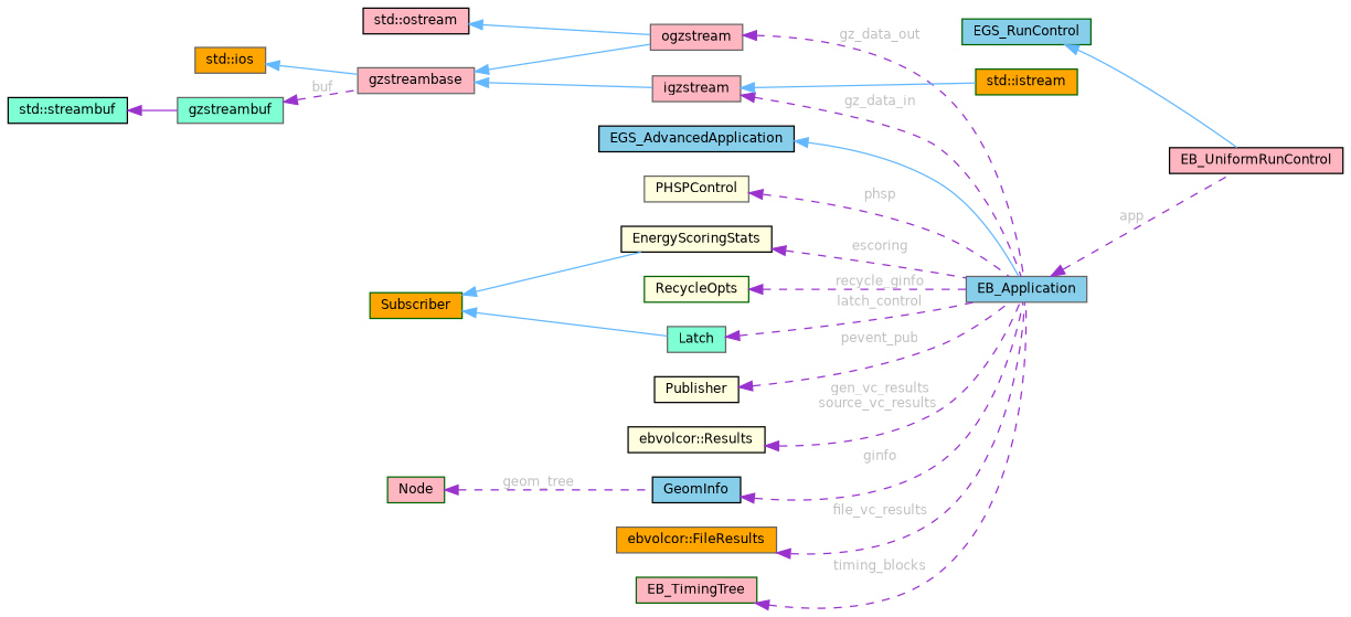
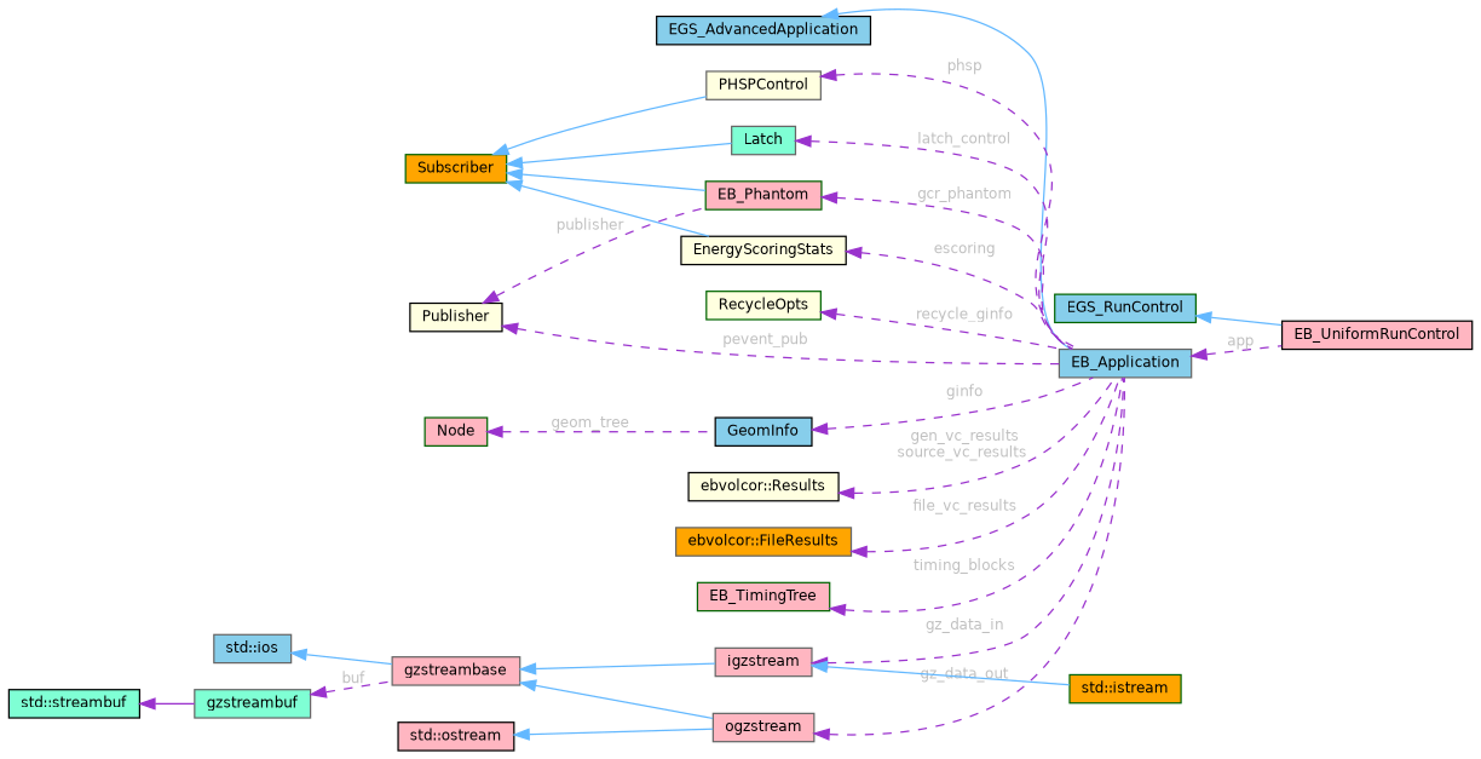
  digraph {
    rankdir=LR
    node [color=gray40 fillcolor=lightpink fontname=Helvetica fontsize=10 shape=box style=filled]
    edge [color=darkorchid3 dir=back fontname=Helvetica fontsize=10 labelfontname=Helvetica labelfontsize=10 style=dashed fontcolor=grey]
    n1 [color=black fontcolor=black height=0.2 label=EB_UniformRunControl width=0.4]
    n2 [color=darkgreen fillcolor=skyblue height=0.2 label=EGS_RunControl width=0.4]
    n3 [fillcolor=skyblue height=0.2 label=EB_Application width=0.4]
    n4 [color=black fillcolor=skyblue height=0.2 label=EGS_AdvancedApplication width=0.4]
    n5 [color=black fillcolor=lightyellow height=0.2 label=EnergyScoringStats width=0.4]
    n6 [color=darkgreen fillcolor=orange height=0.2 label=Subscriber width=0.4]
    n7 [fillcolor=lightyellow height=0.2 label=PHSPControl width=0.4]
+   n8 [color=darkgreen height=0.2 label=EB_Phantom width=0.4]
    n9 [fillcolor=aquamarine height=0.2 label=Latch width=0.4]
    n10 [color=darkgreen fillcolor=lightyellow height=0.2 label=RecycleOpts width=0.4]
    n11 [color=black fillcolor=skyblue height=0.2 label=GeomInfo width=0.4]
    n12 [color=darkgreen height=0.2 label="Node" width=0.4]
    n13 [color=black fillcolor=lightyellow height=0.2 label=Publisher width=0.4]
    n14 [color=black fillcolor=lightyellow height=0.2 label="ebvolcor::Results" width=0.4]
    n15 [fillcolor=orange height=0.2 label="ebvolcor::FileResults" width=0.4]
    n16 [color=darkgreen height=0.2 label=EB_TimingTree width=0.4]
    n17 [height=0.2 label=ogzstream width=0.4]
    n18 [height=0.2 label=gzstreambase width=0.4]
    n19 [height=0.2 label=igzstream width=0.4]
    n20 [color=darkgreen fillcolor=orange height=0.2 label="std::istream" width=0.4]
-   n21 [fillcolor=orange height=0.2 label="std::ios" width=0.4]
+   n21 [fillcolor=skyblue height=0.2 label="std::ios" width=0.4]
    n22 [fillcolor=aquamarine height=0.2 label=gzstreambuf width=0.4]
    n23 [color=black fillcolor=aquamarine height=0.2 label="std::streambuf" width=0.4]
    n24 [color=black height=0.2 label="std::ostream" width=0.4]
    n2 -> n1 [color=steelblue1 style=solid fontcolor=""]
    n3 -> n1 [label=" app"]
    n4 -> n3 [color=steelblue1 style=solid fontcolor=""]
    n5 -> n3 [label=" escoring"]
    n6 -> n5 [color=steelblue1 style=solid fontcolor=""]
+   n6 -> n7 [color=steelblue1 style=solid fontcolor=""]
+   n6 -> n8 [color=steelblue1 style=solid fontcolor=""]
    n6 -> n9 [color=steelblue1 style=solid fontcolor=""]
    n7 -> n3 [label=" phsp"]
+   n8 -> n3 [label=" gcr_phantom"]
    n9 -> n3 [label=" latch_control"]
    n10 -> n3 [label=" recycle_ginfo"]
    n11 -> n3 [label=" ginfo"]
    n12 -> n11 [label=" geom_tree"]
    n13 -> n3 [label=" pevent_pub"]
+   n13 -> n8 [label=" publisher"]
    n14 -> n3 [label=" gen_vc_results\nsource_vc_results"]
    n15 -> n3 [label=" file_vc_results"]
    n16 -> n3 [label=" timing_blocks"]
    n17 -> n3 [label=" gz_data_out"]
    n18 -> n17 [color=steelblue1 style=solid fontcolor=""]
    n18 -> n19 [color=steelblue1 style=solid fontcolor=""]
    n19 -> n3 [label=" gz_data_in"]
    n19 -> n20 [color=steelblue1 style=solid fontcolor=""]
    n21 -> n18 [color=steelblue1 style=solid fontcolor=""]
    n22 -> n18 [label=" buf"]
    n23 -> n22 [style=solid fontcolor=""]
    n24 -> n17 [color=steelblue1 style=solid fontcolor=""]
  }
